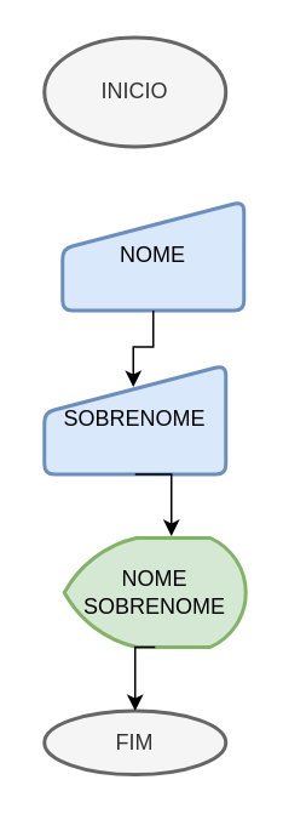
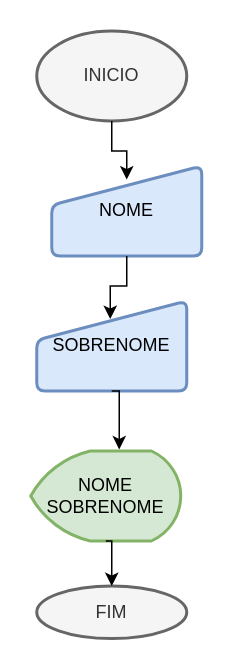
  <mxCell id="0" />
  <mxCell id="1" parent="0" />
  <mxCell id="2" value="INICIO" style="strokeWidth=2;html=1;shape=mxgraph.flowchart.start_1;whiteSpace=wrap;fillColor=#f5f5f5;fontColor=#333333;strokeColor=#666666;" vertex="1" parent="1"><mxGeometry x="24" y="20" width="100" height="60" as="geometry" /></mxCell>
  <mxCell id="3" value="FIM" style="strokeWidth=2;html=1;shape=mxgraph.flowchart.start_1;whiteSpace=wrap;fillColor=#f5f5f5;fontColor=#333333;strokeColor=#666666;" vertex="1" parent="1"><mxGeometry x="24" y="390" width="100" height="35" as="geometry" /></mxCell>
  <mxCell id="4" value="NOME" style="html=1;strokeWidth=2;shape=manualInput;whiteSpace=wrap;rounded=1;size=26;arcSize=11;fillColor=#dae8fc;strokeColor=#6c8ebf;" vertex="1" parent="1"><mxGeometry x="34" y="110" width="100" height="60" as="geometry" /></mxCell>
  <mxCell id="5" value="SOBRENOME" style="html=1;strokeWidth=2;shape=manualInput;whiteSpace=wrap;rounded=1;size=26;arcSize=11;fillColor=#dae8fc;strokeColor=#6c8ebf;" vertex="1" parent="1"><mxGeometry x="24" y="200" width="100" height="60" as="geometry" /></mxCell>
- <mxCell id="6" value="NOME SOBRENOME" style="strokeWidth=2;html=1;shape=mxgraph.flowchart.display;whiteSpace=wrap;fillColor=#d5e8d4;strokeColor=#82b366;" vertex="1" parent="1"><mxGeometry x="35" y="295" width="100" height="60" as="geometry" /></mxCell>
+ <mxCell id="6" value="NOME SOBRENOME" style="strokeWidth=2;html=1;shape=mxgraph.flowchart.display;whiteSpace=wrap;fillColor=#d5e8d4;strokeColor=#82b366;" vertex="1" parent="1"><mxGeometry x="20" y="300" width="100" height="60" as="geometry" /></mxCell>
  <mxCell id="7" style="edgeStyle=orthogonalEdgeStyle;rounded=0;orthogonalLoop=1;jettySize=auto;html=1;exitX=0.5;exitY=1;exitDx=0;exitDy=0;entryX=0.59;entryY=-0.017;entryDx=0;entryDy=0;entryPerimeter=0;" edge="1" parent="1" source="5" target="6"><mxGeometry relative="1" as="geometry" /></mxCell>
  <mxCell id="8" style="edgeStyle=orthogonalEdgeStyle;rounded=0;orthogonalLoop=1;jettySize=auto;html=1;exitX=0.5;exitY=1;exitDx=0;exitDy=0;exitPerimeter=0;entryX=0.5;entryY=0;entryDx=0;entryDy=0;entryPerimeter=0;" edge="1" parent="1" source="6" target="3"><mxGeometry relative="1" as="geometry" /></mxCell>
+ <mxCell id="9" style="edgeStyle=orthogonalEdgeStyle;rounded=0;orthogonalLoop=1;jettySize=auto;html=1;exitX=0.5;exitY=1;exitDx=0;exitDy=0;exitPerimeter=0;entryX=0.5;entryY=0.15;entryDx=0;entryDy=0;entryPerimeter=0;" edge="1" parent="1" source="2" target="4"><mxGeometry relative="1" as="geometry" /></mxCell>
  <mxCell id="10" style="edgeStyle=orthogonalEdgeStyle;rounded=0;orthogonalLoop=1;jettySize=auto;html=1;exitX=0.5;exitY=1;exitDx=0;exitDy=0;entryX=0.49;entryY=0.2;entryDx=0;entryDy=0;entryPerimeter=0;" edge="1" parent="1" source="4" target="5"><mxGeometry relative="1" as="geometry" /></mxCell>
